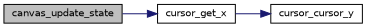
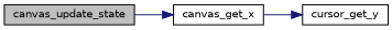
  digraph {
    rankdir=LR
    node [color=black fillcolor=white fontname=Helvetica fontsize=10 shape=record style=filled]
    edge [color=midnightblue fontname=Helvetica fontsize=10 labelfontname=Helvetica labelfontsize=10 style=solid]
    n1 [fillcolor=grey75 fontcolor=black height=0.2 label=canvas_update_state width=0.4]
-   n2 [height=0.2 label=cursor_get_x width=0.4]
-   n3 [height=0.2 label=cursor_cursor_y width=0.4]
+   n2 [height=0.2 label=canvas_get_x width=0.4]
+   n3 [height=0.2 label=cursor_get_y width=0.4]
    n1 -> n2
    n2 -> n3
  }
